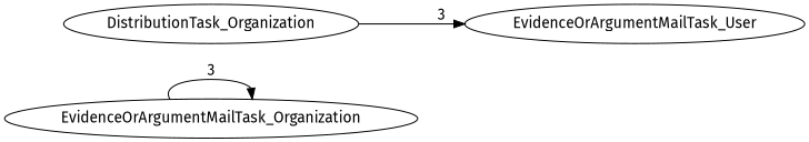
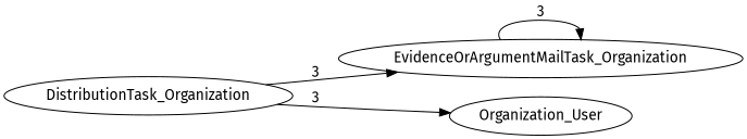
  digraph {
    fontname="Fira Sans"
    rankdir=LR
    node [fontname="Fira Sans"]
    edge [fontname="Fira Sans"]
    EvidenceOrArgumentMailTask_Organization
    DistributionTask_Organization
-   EvidenceOrArgumentMailTask_User
+   EvidenceOrArgumentMailTask_User [label=Organization_User]
    EvidenceOrArgumentMailTask_Organization -> EvidenceOrArgumentMailTask_Organization [label=3]
+   DistributionTask_Organization -> EvidenceOrArgumentMailTask_Organization [label=3]
    DistributionTask_Organization -> EvidenceOrArgumentMailTask_User [label=3]
  }
